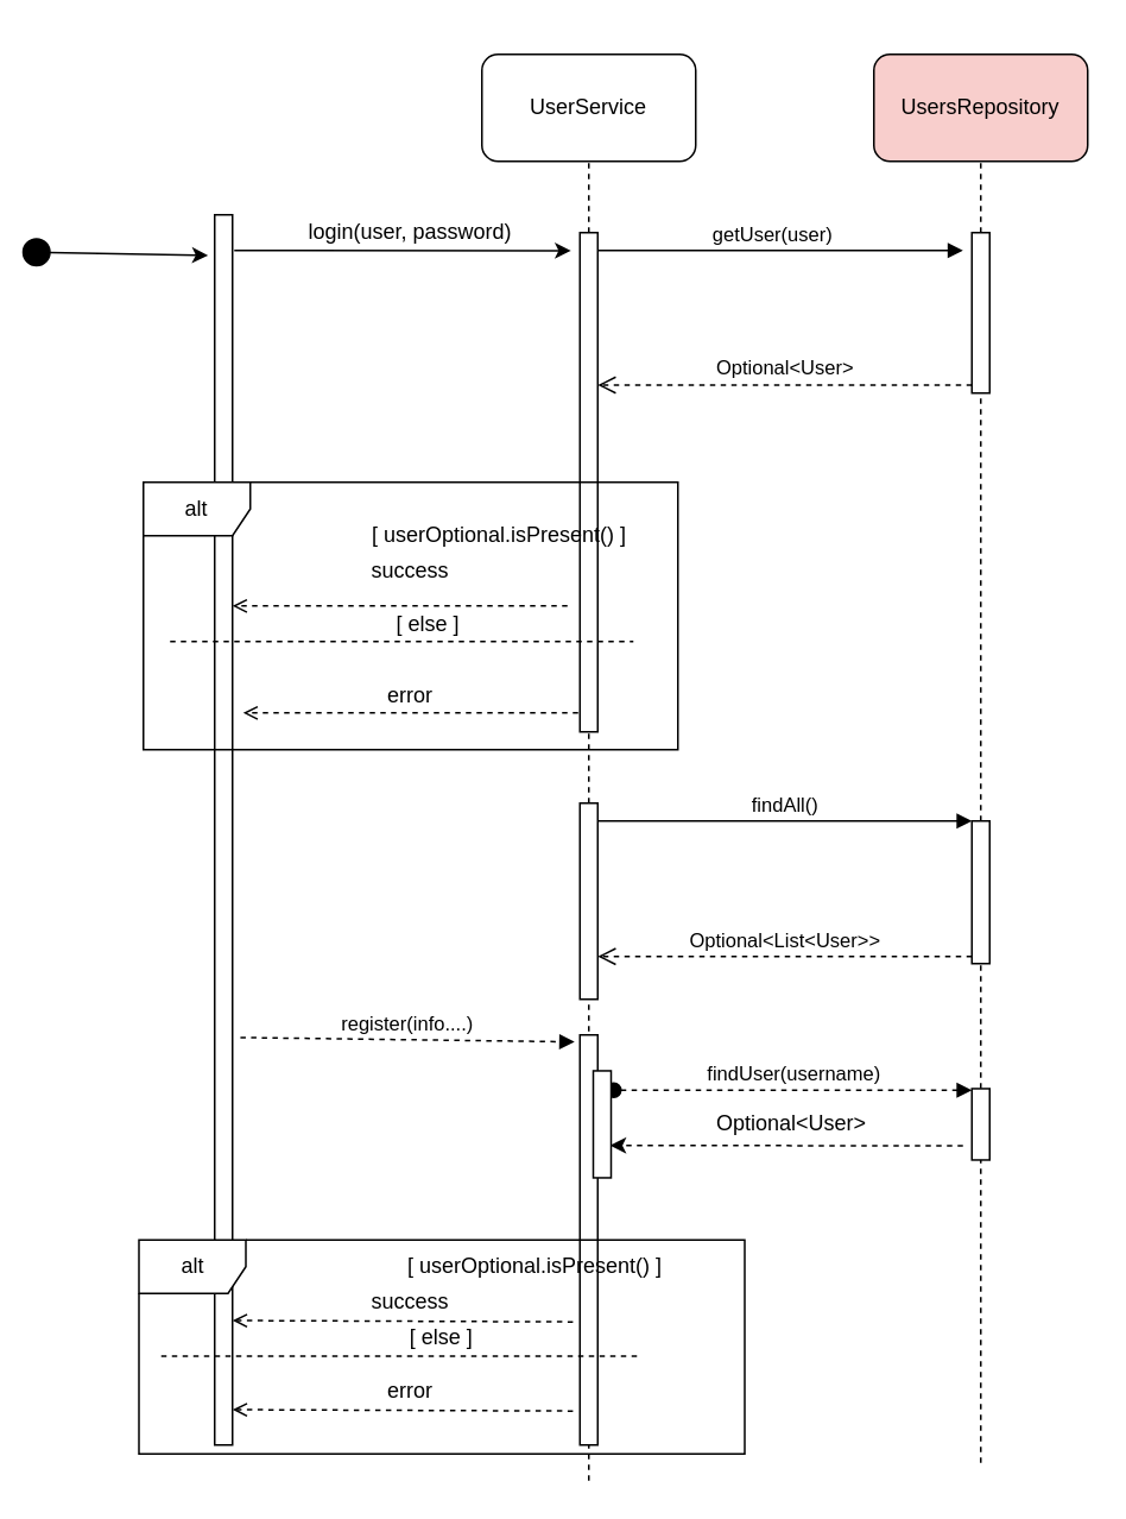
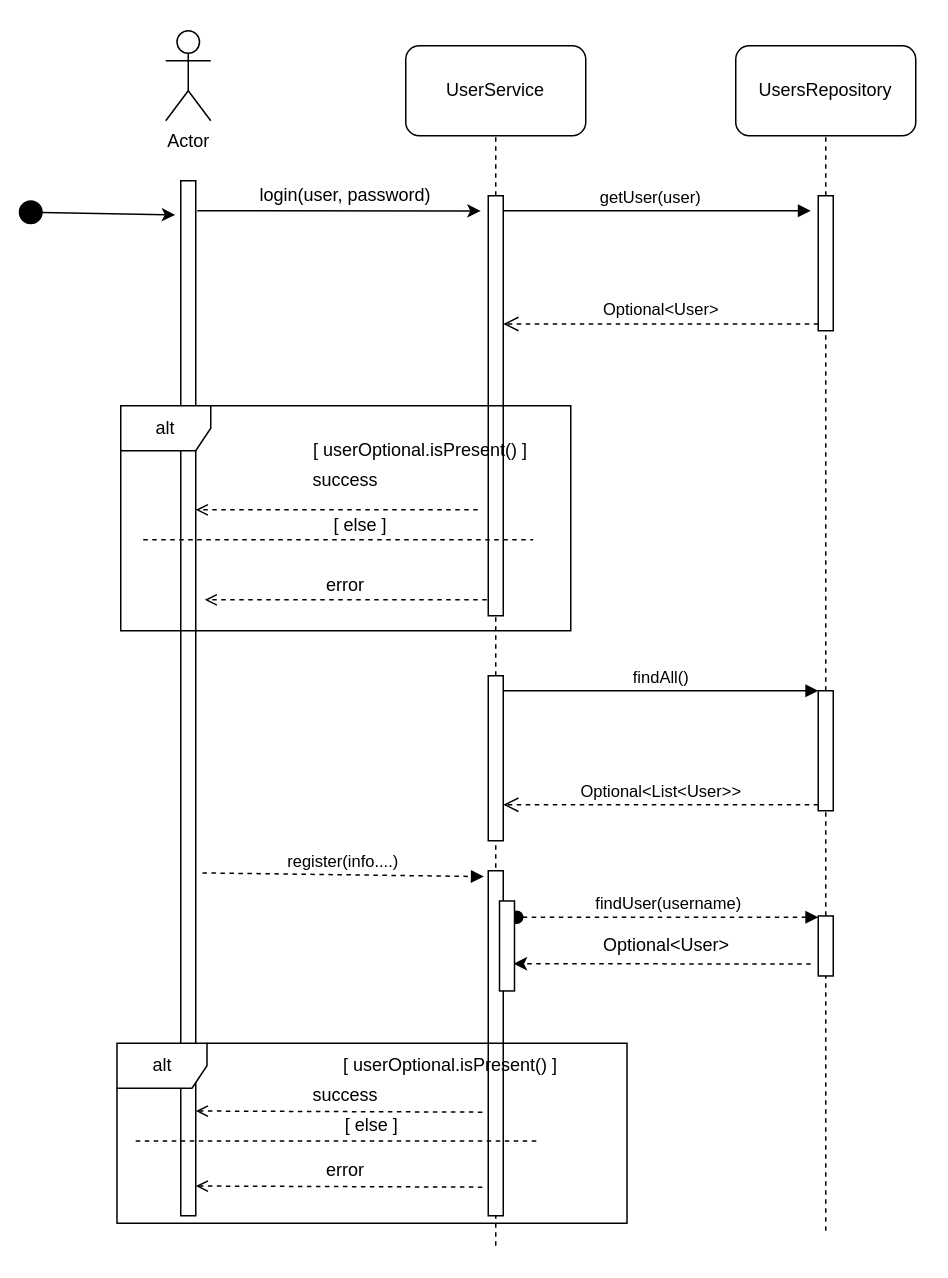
  <mxCell id="0" />
  <mxCell id="1" parent="0" />
+ <mxCell id="2" value="Actor" style="shape=umlActor;verticalLabelPosition=bottom;labelBackgroundColor=#ffffff;verticalAlign=top;html=1;outlineConnect=0;" vertex="1" parent="1"><mxGeometry x="110" y="20" width="30" height="60" as="geometry" /></mxCell>
  <mxCell id="3" value="" style="rounded=0;whiteSpace=wrap;html=1;" vertex="1" parent="1"><mxGeometry x="120" y="120" width="10" height="690" as="geometry" /></mxCell>
  <mxCell id="4" value="" style="endArrow=classic;html=1;startArrow=oval;startFill=1;sourcePerimeterSpacing=20;startSize=15;entryX=-0.367;entryY=0.033;entryDx=0;entryDy=0;entryPerimeter=0;" edge="1" parent="1" target="3"><mxGeometry width="50" height="50" relative="1" as="geometry"><mxPoint x="20" y="141" as="sourcePoint" /><mxPoint x="110" y="143" as="targetPoint" /><Array as="points" /></mxGeometry></mxCell>
  <mxCell id="5" value="UserService" style="rounded=1;whiteSpace=wrap;html=1;" vertex="1" parent="1"><mxGeometry x="270" y="30" width="120" height="60" as="geometry" /></mxCell>
  <mxCell id="6" value="" style="endArrow=none;dashed=1;html=1;entryX=0.5;entryY=1;entryDx=0;entryDy=0;" edge="1" parent="1" source="15" target="5"><mxGeometry width="50" height="50" relative="1" as="geometry"><mxPoint x="329" y="540" as="sourcePoint" /><mxPoint x="420" y="180" as="targetPoint" /></mxGeometry></mxCell>
- <mxCell id="7" value="UsersRepository" style="rounded=1;whiteSpace=wrap;html=1;fillColor=#f8cecc;" vertex="1" parent="1"><mxGeometry x="490" y="30" width="120" height="60" as="geometry" /></mxCell>
+ <mxCell id="7" value="UsersRepository" style="rounded=1;whiteSpace=wrap;html=1;" vertex="1" parent="1"><mxGeometry x="490" y="30" width="120" height="60" as="geometry" /></mxCell>
  <mxCell id="8" value="" style="endArrow=none;dashed=1;html=1;entryX=0.5;entryY=1;entryDx=0;entryDy=0;" edge="1" parent="1" source="13" target="7"><mxGeometry width="50" height="50" relative="1" as="geometry"><mxPoint x="549" y="540" as="sourcePoint" /><mxPoint x="640" y="180" as="targetPoint" /></mxGeometry></mxCell>
  <mxCell id="9" value="" style="endArrow=classic;html=1;entryX=0;entryY=0.049;entryDx=0;entryDy=0;entryPerimeter=0;" edge="1" parent="1"><mxGeometry width="50" height="50" relative="1" as="geometry"><mxPoint x="131" y="140" as="sourcePoint" /><mxPoint x="320" y="140.09" as="targetPoint" /></mxGeometry></mxCell>
  <mxCell id="10" value="login(user, password)" style="text;html=1;strokeColor=none;fillColor=none;align=center;verticalAlign=middle;whiteSpace=wrap;rounded=0;rotation=0;" vertex="1" parent="1"><mxGeometry x="170" y="120" width="120" height="20" as="geometry" /></mxCell>
  <mxCell id="11" value="getUser(user)" style="html=1;verticalAlign=bottom;endArrow=block;" edge="1" parent="1"><mxGeometry relative="1" as="geometry"><mxPoint x="325" y="140" as="sourcePoint" /><mxPoint x="540" y="140" as="targetPoint" /></mxGeometry></mxCell>
  <mxCell id="12" value="Optional&amp;lt;User&amp;gt;" style="html=1;verticalAlign=bottom;endArrow=open;dashed=1;endSize=8;exitX=0;exitY=0.95;" edge="1" source="13" parent="1" target="15"><mxGeometry relative="1" as="geometry"><mxPoint x="325" y="216" as="targetPoint" /></mxGeometry></mxCell>
  <mxCell id="13" value="" style="html=1;points=[];perimeter=orthogonalPerimeter;" vertex="1" parent="1"><mxGeometry x="545" y="130" width="10" height="90" as="geometry" /></mxCell>
  <mxCell id="14" value="" style="endArrow=none;dashed=1;html=1;entryX=0.5;entryY=1;entryDx=0;entryDy=0;" edge="1" parent="1" target="13"><mxGeometry width="50" height="50" relative="1" as="geometry"><mxPoint x="550" y="820" as="sourcePoint" /><mxPoint x="550" y="90" as="targetPoint" /></mxGeometry></mxCell>
  <mxCell id="15" value="" style="html=1;points=[];perimeter=orthogonalPerimeter;" vertex="1" parent="1"><mxGeometry x="325" y="130" width="10" height="280" as="geometry" /></mxCell>
  <mxCell id="16" value="" style="endArrow=none;dashed=1;html=1;entryX=0.5;entryY=1;entryDx=0;entryDy=0;" edge="1" parent="1" source="20" target="15"><mxGeometry width="50" height="50" relative="1" as="geometry"><mxPoint x="329" y="540" as="sourcePoint" /><mxPoint x="330" y="90" as="targetPoint" /></mxGeometry></mxCell>
  <mxCell id="17" value="" style="html=1;points=[];perimeter=orthogonalPerimeter;" vertex="1" parent="1"><mxGeometry x="545" y="460" width="10" height="80" as="geometry" /></mxCell>
  <mxCell id="18" value="findAll()" style="html=1;verticalAlign=bottom;endArrow=block;entryX=0;entryY=0;" edge="1" target="17" parent="1" source="20"><mxGeometry relative="1" as="geometry"><mxPoint x="350" y="259" as="sourcePoint" /></mxGeometry></mxCell>
  <mxCell id="19" value="Optional&amp;lt;List&amp;lt;User&amp;gt;&amp;gt;" style="html=1;verticalAlign=bottom;endArrow=open;dashed=1;endSize=8;exitX=0;exitY=0.95;" edge="1" source="17" parent="1" target="20"><mxGeometry relative="1" as="geometry"><mxPoint x="360" y="336" as="targetPoint" /></mxGeometry></mxCell>
  <mxCell id="20" value="" style="html=1;points=[];perimeter=orthogonalPerimeter;" vertex="1" parent="1"><mxGeometry x="325" y="450" width="10" height="110" as="geometry" /></mxCell>
  <mxCell id="21" value="" style="endArrow=none;dashed=1;html=1;entryX=0.5;entryY=1;entryDx=0;entryDy=0;" edge="1" parent="1" target="20"><mxGeometry width="50" height="50" relative="1" as="geometry"><mxPoint x="330" y="830" as="sourcePoint" /><mxPoint x="330" y="230" as="targetPoint" /></mxGeometry></mxCell>
  <mxCell id="22" value="[ userOptional.isPresent() ]" style="text;html=1;align=center;verticalAlign=middle;whiteSpace=wrap;rounded=0;" vertex="1" parent="1"><mxGeometry x="190" y="289.912" width="180" height="20" as="geometry" /></mxCell>
  <mxCell id="23" value="" style="endArrow=open;html=1;endFill=0;dashed=1;" edge="1" parent="1"><mxGeometry width="50" height="50" relative="1" as="geometry"><mxPoint x="318" y="339.412" as="sourcePoint" /><mxPoint x="130" y="339.412" as="targetPoint" /></mxGeometry></mxCell>
  <mxCell id="24" value="success" style="text;html=1;strokeColor=none;fillColor=none;align=center;verticalAlign=middle;whiteSpace=wrap;rounded=0;" vertex="1" parent="1"><mxGeometry x="200" y="309.912" width="60" height="20" as="geometry" /></mxCell>
  <mxCell id="25" value="" style="endArrow=open;html=1;endFill=0;dashed=1;" edge="1" parent="1"><mxGeometry width="50" height="50" relative="1" as="geometry"><mxPoint x="324" y="399.412" as="sourcePoint" /><mxPoint x="136" y="399.412" as="targetPoint" /></mxGeometry></mxCell>
  <mxCell id="26" value="error" style="text;html=1;strokeColor=none;fillColor=none;align=center;verticalAlign=middle;whiteSpace=wrap;rounded=0;" vertex="1" parent="1"><mxGeometry x="200" y="379.912" width="60" height="20" as="geometry" /></mxCell>
  <mxCell id="27" value="" style="endArrow=none;dashed=1;html=1;" edge="1" parent="1"><mxGeometry width="50" height="50" relative="1" as="geometry"><mxPoint x="95" y="359.412" as="sourcePoint" /><mxPoint x="355" y="359.412" as="targetPoint" /></mxGeometry></mxCell>
  <mxCell id="28" value="[ else ]" style="text;html=1;strokeColor=none;fillColor=none;align=center;verticalAlign=middle;whiteSpace=wrap;rounded=0;" vertex="1" parent="1"><mxGeometry x="220" y="339.912" width="40" height="20" as="geometry" /></mxCell>
  <mxCell id="29" value="" style="html=1;points=[];perimeter=orthogonalPerimeter;" vertex="1" parent="1"><mxGeometry x="325" y="580" width="10" height="230" as="geometry" /></mxCell>
  <mxCell id="30" value="register(info....)" style="html=1;verticalAlign=bottom;endArrow=block;entryX=-0.3;entryY=0.017;dashed=1;exitX=1.445;exitY=0.402;exitDx=0;exitDy=0;exitPerimeter=0;entryDx=0;entryDy=0;entryPerimeter=0;" edge="1" target="29" parent="1"><mxGeometry relative="1" as="geometry"><mxPoint x="134.45" y="581.443" as="sourcePoint" /></mxGeometry></mxCell>
  <mxCell id="31" value="" style="html=1;points=[];perimeter=orthogonalPerimeter;" vertex="1" parent="1"><mxGeometry x="545" y="610.143" width="10" height="40" as="geometry" /></mxCell>
  <mxCell id="32" value="findUser(username)" style="html=1;verticalAlign=bottom;startArrow=oval;endArrow=block;startSize=8;dashed=1;exitX=1.15;exitY=0.181;exitDx=0;exitDy=0;exitPerimeter=0;" edge="1" target="31" parent="1" source="34"><mxGeometry relative="1" as="geometry"><mxPoint x="370" y="807.143" as="sourcePoint" /></mxGeometry></mxCell>
  <mxCell id="33" value="" style="endArrow=classic;html=1;dashed=1;entryX=0.943;entryY=0.698;entryDx=0;entryDy=0;entryPerimeter=0;" edge="1" parent="1" target="34"><mxGeometry width="50" height="50" relative="1" as="geometry"><mxPoint x="540" y="642.143" as="sourcePoint" /><mxPoint x="342.5" y="645.143" as="targetPoint" /></mxGeometry></mxCell>
  <mxCell id="34" value="" style="rounded=0;whiteSpace=wrap;html=1;" vertex="1" parent="1"><mxGeometry x="332.5" y="600.143" width="10" height="60" as="geometry" /></mxCell>
  <mxCell id="35" value="Optional&amp;lt;User&amp;gt;" style="text;html=1;strokeColor=none;fillColor=none;align=center;verticalAlign=middle;whiteSpace=wrap;rounded=0;" vertex="1" parent="1"><mxGeometry x="424" y="620.143" width="40" height="20" as="geometry" /></mxCell>
  <mxCell id="36" value="alt" style="shape=umlFrame;whiteSpace=wrap;html=1;" vertex="1" parent="1"><mxGeometry x="77.5" y="695" width="340" height="120" as="geometry" /></mxCell>
  <mxCell id="37" value="" style="endArrow=open;html=1;dashed=1;exitX=-0.09;exitY=0.514;exitDx=0;exitDy=0;exitPerimeter=0;entryX=1.307;entryY=0.883;entryDx=0;entryDy=0;entryPerimeter=0;endFill=0;" edge="1" parent="1"><mxGeometry width="50" height="50" relative="1" as="geometry"><mxPoint x="321.1" y="740.943" as="sourcePoint" /><mxPoint x="130.07" y="740.173" as="targetPoint" /></mxGeometry></mxCell>
  <mxCell id="38" value="success" style="text;html=1;strokeColor=none;fillColor=none;align=center;verticalAlign=middle;whiteSpace=wrap;rounded=0;" vertex="1" parent="1"><mxGeometry x="210" y="720.143" width="40" height="20" as="geometry" /></mxCell>
  <mxCell id="39" value="" style="endArrow=none;dashed=1;html=1;" edge="1" parent="1"><mxGeometry width="50" height="50" relative="1" as="geometry"><mxPoint x="90" y="760.143" as="sourcePoint" /><mxPoint x="360" y="760.143" as="targetPoint" /></mxGeometry></mxCell>
  <mxCell id="40" value="[ userOptional.isPresent() ]" style="text;html=1;strokeColor=none;fillColor=none;align=center;verticalAlign=middle;whiteSpace=wrap;rounded=0;" vertex="1" parent="1"><mxGeometry x="225" y="700.143" width="150" height="20" as="geometry" /></mxCell>
  <mxCell id="41" value="[ else ]" style="text;html=1;strokeColor=none;fillColor=none;align=center;verticalAlign=middle;whiteSpace=wrap;rounded=0;" vertex="1" parent="1"><mxGeometry x="225" y="740.143" width="45" height="20" as="geometry" /></mxCell>
  <mxCell id="42" value="" style="endArrow=open;html=1;dashed=1;exitX=-0.09;exitY=0.514;exitDx=0;exitDy=0;exitPerimeter=0;entryX=1.307;entryY=0.883;entryDx=0;entryDy=0;entryPerimeter=0;endFill=0;" edge="1" parent="1"><mxGeometry width="50" height="50" relative="1" as="geometry"><mxPoint x="321.1" y="790.943" as="sourcePoint" /><mxPoint x="130.07" y="790.173" as="targetPoint" /></mxGeometry></mxCell>
  <mxCell id="43" value="error" style="text;html=1;strokeColor=none;fillColor=none;align=center;verticalAlign=middle;whiteSpace=wrap;rounded=0;" vertex="1" parent="1"><mxGeometry x="210" y="770.143" width="40" height="20" as="geometry" /></mxCell>
  <mxCell id="44" value="alt" style="shape=umlFrame;whiteSpace=wrap;html=1;" vertex="1" parent="1"><mxGeometry x="80" y="270" width="300" height="150" as="geometry" /></mxCell>
